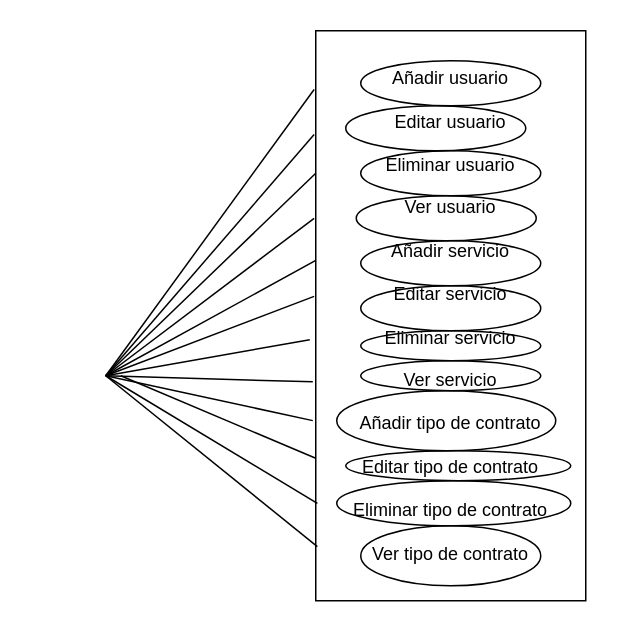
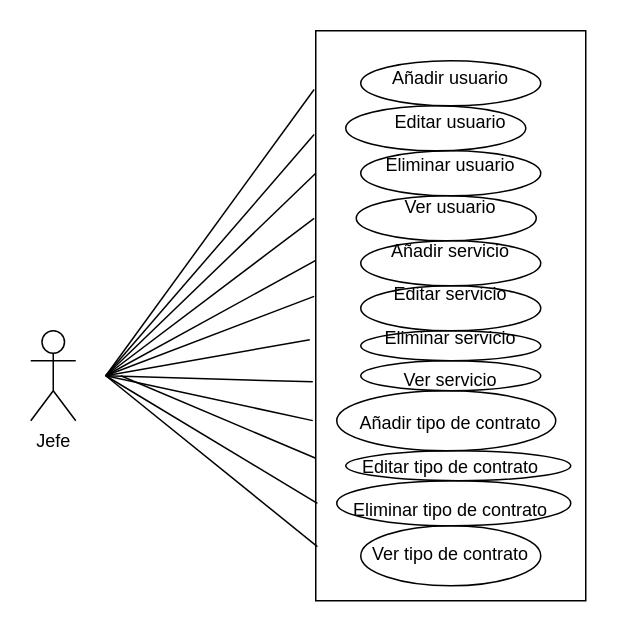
  <mxCell id="0" />
  <mxCell id="1" parent="0" />
+ <mxCell id="2" value="Jefe" style="shape=umlActor;verticalLabelPosition=bottom;verticalAlign=top;html=1;outlineConnect=0;" parent="1" vertex="1"><mxGeometry x="20" y="220" width="30" height="60" as="geometry" /></mxCell>
  <mxCell id="3" value="Añadir usuario&lt;br&gt;&lt;br&gt;Editar usuario&lt;br&gt;&lt;br&gt;Eliminar usuario&lt;br&gt;&lt;br&gt;Ver usuario&lt;br&gt;&lt;br&gt;Añadir servicio&lt;br&gt;&lt;br&gt;Editar servicio&lt;br&gt;&lt;br&gt;Eliminar servicio&lt;br&gt;&lt;br&gt;Ver servicio&lt;br&gt;&lt;br&gt;Añadir tipo de contrato&lt;br&gt;&lt;br&gt;Editar tipo de contrato&lt;br&gt;&lt;br&gt;Eliminar tipo de contrato&lt;br&gt;&lt;br&gt;Ver tipo de contrato" style="rounded=0;whiteSpace=wrap;html=1;" parent="1" vertex="1"><mxGeometry x="210" y="20" width="180" height="380" as="geometry" /></mxCell>
  <mxCell id="4" value="" style="endArrow=none;html=1;entryX=-0.006;entryY=0.466;entryDx=0;entryDy=0;entryPerimeter=0;" parent="1" target="3" edge="1"><mxGeometry width="50" height="50" relative="1" as="geometry"><mxPoint x="70" y="250" as="sourcePoint" /><mxPoint x="310" y="250" as="targetPoint" /></mxGeometry></mxCell>
  <mxCell id="5" value="" style="endArrow=none;html=1;entryX=0;entryY=0.25;entryDx=0;entryDy=0;" parent="1" target="3" edge="1"><mxGeometry width="50" height="50" relative="1" as="geometry"><mxPoint x="70" y="250" as="sourcePoint" /><mxPoint x="210" y="206" as="targetPoint" /></mxGeometry></mxCell>
  <mxCell id="6" value="" style="endArrow=none;html=1;entryX=-0.006;entryY=0.329;entryDx=0;entryDy=0;entryPerimeter=0;" parent="1" target="3" edge="1"><mxGeometry width="50" height="50" relative="1" as="geometry"><mxPoint x="70" y="250" as="sourcePoint" /><mxPoint x="210" y="250" as="targetPoint" /></mxGeometry></mxCell>
  <mxCell id="7" value="" style="endArrow=none;html=1;entryX=0;entryY=0.403;entryDx=0;entryDy=0;entryPerimeter=0;" parent="1" target="3" edge="1"><mxGeometry width="50" height="50" relative="1" as="geometry"><mxPoint x="70" y="250" as="sourcePoint" /><mxPoint x="310" y="250" as="targetPoint" /></mxGeometry></mxCell>
  <mxCell id="8" value="" style="endArrow=none;html=1;entryX=-0.006;entryY=0.103;entryDx=0;entryDy=0;entryPerimeter=0;" parent="1" target="3" edge="1"><mxGeometry width="50" height="50" relative="1" as="geometry"><mxPoint x="70" y="250" as="sourcePoint" /><mxPoint x="310" y="250" as="targetPoint" /></mxGeometry></mxCell>
  <mxCell id="9" value="" style="endArrow=none;html=1;entryX=-0.006;entryY=0.182;entryDx=0;entryDy=0;entryPerimeter=0;" parent="1" target="3" edge="1"><mxGeometry width="50" height="50" relative="1" as="geometry"><mxPoint x="70" y="250" as="sourcePoint" /><mxPoint x="310" y="250" as="targetPoint" /></mxGeometry></mxCell>
  <mxCell id="10" value="" style="endArrow=none;html=1;entryX=-0.022;entryY=0.542;entryDx=0;entryDy=0;entryPerimeter=0;" parent="1" target="3" edge="1"><mxGeometry width="50" height="50" relative="1" as="geometry"><mxPoint x="70" y="250" as="sourcePoint" /><mxPoint x="310" y="180" as="targetPoint" /></mxGeometry></mxCell>
  <mxCell id="11" value="" style="endArrow=none;html=1;entryX=-0.011;entryY=0.616;entryDx=0;entryDy=0;entryPerimeter=0;" parent="1" target="3" edge="1"><mxGeometry width="50" height="50" relative="1" as="geometry"><mxPoint x="70" y="250" as="sourcePoint" /><mxPoint x="310" y="180" as="targetPoint" /></mxGeometry></mxCell>
  <mxCell id="12" value="" style="endArrow=none;html=1;entryX=-0.011;entryY=0.684;entryDx=0;entryDy=0;entryPerimeter=0;" parent="1" target="3" edge="1"><mxGeometry width="50" height="50" relative="1" as="geometry"><mxPoint x="70" y="250" as="sourcePoint" /><mxPoint x="310" y="180" as="targetPoint" /></mxGeometry></mxCell>
  <mxCell id="13" value="" style="endArrow=none;html=1;entryX=0;entryY=0.75;entryDx=0;entryDy=0;" parent="1" target="3" edge="1"><mxGeometry width="50" height="50" relative="1" as="geometry"><mxPoint x="80" y="250" as="sourcePoint" /><mxPoint x="310" y="180" as="targetPoint" /></mxGeometry></mxCell>
  <mxCell id="14" value="" style="endArrow=none;html=1;entryX=0.006;entryY=0.829;entryDx=0;entryDy=0;entryPerimeter=0;" parent="1" target="3" edge="1"><mxGeometry width="50" height="50" relative="1" as="geometry"><mxPoint x="70" y="250" as="sourcePoint" /><mxPoint x="310" y="180" as="targetPoint" /></mxGeometry></mxCell>
  <mxCell id="15" value="" style="endArrow=none;html=1;entryX=0.006;entryY=0.905;entryDx=0;entryDy=0;entryPerimeter=0;" parent="1" target="3" edge="1"><mxGeometry width="50" height="50" relative="1" as="geometry"><mxPoint x="70" y="250" as="sourcePoint" /><mxPoint x="310" y="180" as="targetPoint" /></mxGeometry></mxCell>
  <mxCell id="16" value="" style="ellipse;whiteSpace=wrap;html=1;fillColor=none;" parent="1" vertex="1"><mxGeometry x="240" y="40" width="120" height="30" as="geometry" /></mxCell>
  <mxCell id="17" value="" style="ellipse;whiteSpace=wrap;html=1;fillColor=none;" parent="1" vertex="1"><mxGeometry x="240" y="350" width="120" height="40" as="geometry" /></mxCell>
  <mxCell id="18" value="" style="ellipse;whiteSpace=wrap;html=1;fillColor=none;" parent="1" vertex="1"><mxGeometry x="230" y="70" width="120" height="30" as="geometry" /></mxCell>
  <mxCell id="19" value="" style="ellipse;whiteSpace=wrap;html=1;fillColor=none;" parent="1" vertex="1"><mxGeometry x="240" y="100" width="120" height="30" as="geometry" /></mxCell>
  <mxCell id="20" value="" style="ellipse;whiteSpace=wrap;html=1;fillColor=none;" parent="1" vertex="1"><mxGeometry x="224" y="260" width="146" height="40" as="geometry" /></mxCell>
  <mxCell id="21" value="" style="ellipse;whiteSpace=wrap;html=1;fillColor=none;" parent="1" vertex="1"><mxGeometry x="237" y="130" width="120" height="30" as="geometry" /></mxCell>
  <mxCell id="22" value="" style="ellipse;whiteSpace=wrap;html=1;fillColor=none;" parent="1" vertex="1"><mxGeometry x="240" y="160" width="120" height="30" as="geometry" /></mxCell>
  <mxCell id="23" value="" style="ellipse;whiteSpace=wrap;html=1;fillColor=none;" parent="1" vertex="1"><mxGeometry x="240" y="190" width="120" height="30" as="geometry" /></mxCell>
  <mxCell id="24" value="" style="ellipse;whiteSpace=wrap;html=1;fillColor=none;" parent="1" vertex="1"><mxGeometry x="240" y="220" width="120" height="20" as="geometry" /></mxCell>
  <mxCell id="25" value="" style="ellipse;whiteSpace=wrap;html=1;fillColor=none;" parent="1" vertex="1"><mxGeometry x="240" y="240" width="120" height="20" as="geometry" /></mxCell>
  <mxCell id="26" value="" style="ellipse;whiteSpace=wrap;html=1;fillColor=none;" parent="1" vertex="1"><mxGeometry x="230" y="300" width="150" height="20" as="geometry" /></mxCell>
  <mxCell id="27" value="" style="ellipse;whiteSpace=wrap;html=1;fillColor=none;" parent="1" vertex="1"><mxGeometry x="224" y="320" width="156" height="30" as="geometry" /></mxCell>
